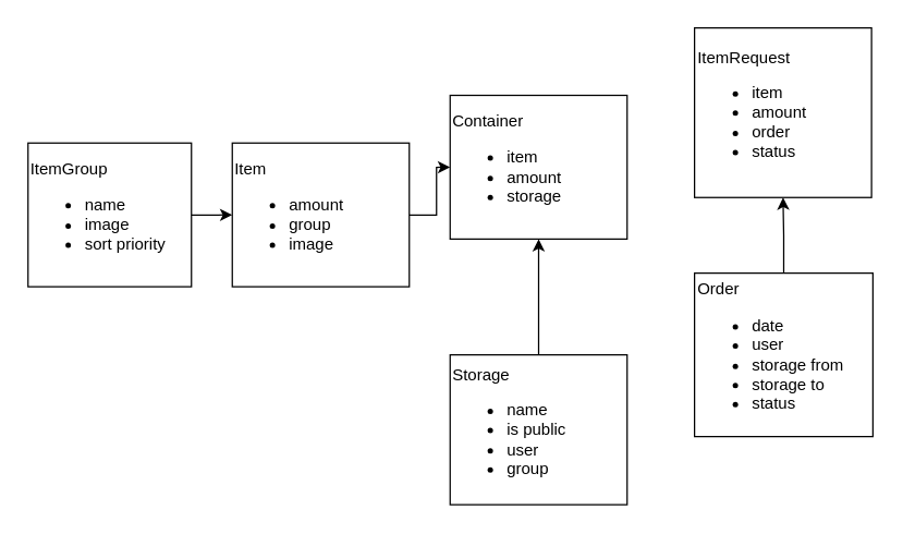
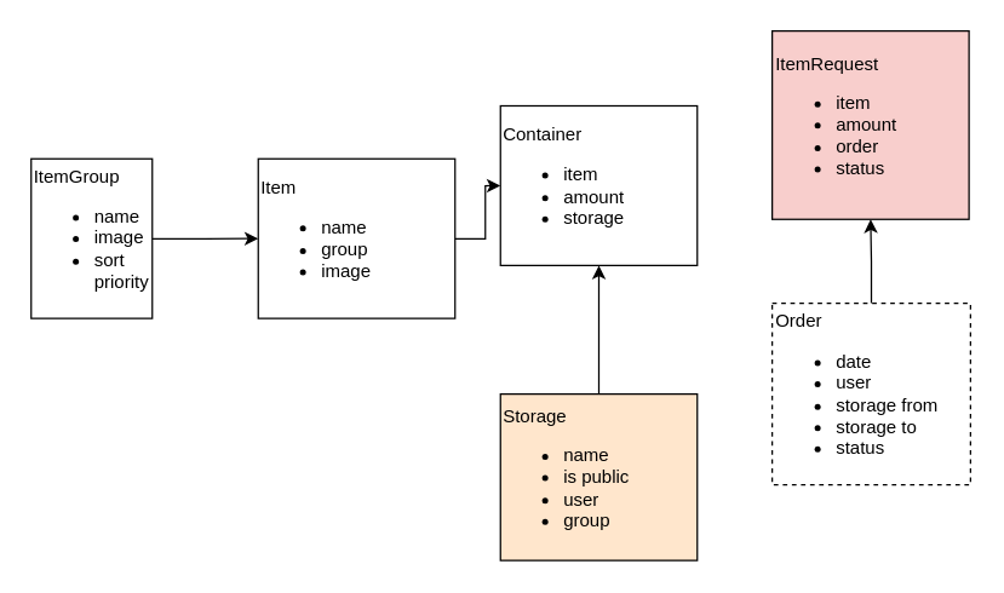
  <mxCell id="0" />
  <mxCell id="1" parent="0" />
  <mxCell id="2" style="edgeStyle=orthogonalEdgeStyle;rounded=0;orthogonalLoop=1;jettySize=auto;html=1;entryX=0;entryY=0.5;entryDx=0;entryDy=0;" parent="1" source="3" target="8" edge="1"><mxGeometry relative="1" as="geometry" /></mxCell>
- <mxCell id="3" value="&lt;div&gt;&lt;span&gt;Item&lt;/span&gt;&lt;/div&gt;&lt;div&gt;&lt;ul&gt;&lt;li&gt;&lt;span&gt;amount&lt;/span&gt;&lt;/li&gt;&lt;li&gt;&lt;span&gt;group&lt;/span&gt;&lt;/li&gt;&lt;li&gt;&lt;span&gt;image&lt;/span&gt;&lt;/li&gt;&lt;/ul&gt;&lt;/div&gt;" style="rounded=0;whiteSpace=wrap;html=1;align=left;" parent="1" vertex="1"><mxGeometry x="170" y="104.5" width="130" height="105.5" as="geometry" /></mxCell>
+ <mxCell id="3" value="&lt;div&gt;&lt;span&gt;Item&lt;/span&gt;&lt;/div&gt;&lt;div&gt;&lt;ul&gt;&lt;li&gt;&lt;span&gt;name&lt;/span&gt;&lt;/li&gt;&lt;li&gt;&lt;span&gt;group&lt;/span&gt;&lt;/li&gt;&lt;li&gt;&lt;span&gt;image&lt;/span&gt;&lt;/li&gt;&lt;/ul&gt;&lt;/div&gt;" style="rounded=0;whiteSpace=wrap;html=1;align=left;" parent="1" vertex="1"><mxGeometry x="170" y="104.5" width="130" height="105.5" as="geometry" /></mxCell>
  <mxCell id="4" style="edgeStyle=orthogonalEdgeStyle;rounded=0;orthogonalLoop=1;jettySize=auto;html=1;entryX=0;entryY=0.5;entryDx=0;entryDy=0;" parent="1" source="5" target="3" edge="1"><mxGeometry relative="1" as="geometry" /></mxCell>
- <mxCell id="5" value="&lt;div&gt;&lt;span&gt;ItemGroup&lt;/span&gt;&lt;/div&gt;&lt;div&gt;&lt;ul&gt;&lt;li&gt;&lt;span&gt;name&lt;/span&gt;&lt;/li&gt;&lt;li&gt;&lt;span&gt;image&lt;/span&gt;&lt;/li&gt;&lt;li&gt;&lt;span&gt;sort priority&lt;/span&gt;&lt;/li&gt;&lt;/ul&gt;&lt;/div&gt;" style="rounded=0;whiteSpace=wrap;html=1;align=left;" parent="1" vertex="1"><mxGeometry x="20" y="104.5" width="120" height="105.5" as="geometry" /></mxCell>
+ <mxCell id="5" value="&lt;div&gt;&lt;span&gt;ItemGroup&lt;/span&gt;&lt;/div&gt;&lt;div&gt;&lt;ul&gt;&lt;li&gt;&lt;span&gt;name&lt;/span&gt;&lt;/li&gt;&lt;li&gt;&lt;span&gt;image&lt;/span&gt;&lt;/li&gt;&lt;li&gt;&lt;span&gt;sort priority&lt;/span&gt;&lt;/li&gt;&lt;/ul&gt;&lt;/div&gt;" style="rounded=0;whiteSpace=wrap;html=1;align=left;" parent="1" vertex="1"><mxGeometry x="20" y="104.5" width="80" height="105.5" as="geometry" /></mxCell>
  <mxCell id="6" style="edgeStyle=orthogonalEdgeStyle;rounded=0;orthogonalLoop=1;jettySize=auto;html=1;" parent="1" source="7" target="11" edge="1"><mxGeometry relative="1" as="geometry" /></mxCell>
- <mxCell id="7" value="&lt;div&gt;Order&lt;/div&gt;&lt;div&gt;&lt;ul&gt;&lt;li&gt;&lt;span&gt;date&lt;/span&gt;&lt;/li&gt;&lt;li&gt;user&lt;/li&gt;&lt;li&gt;storage from&lt;/li&gt;&lt;li&gt;storage to&lt;/li&gt;&lt;li&gt;status&lt;/li&gt;&lt;/ul&gt;&lt;/div&gt;" style="rounded=0;whiteSpace=wrap;html=1;align=left;" parent="1" vertex="1"><mxGeometry x="509.5" y="200" width="131" height="120" as="geometry" /></mxCell>
+ <mxCell id="7" value="&lt;div&gt;Order&lt;/div&gt;&lt;div&gt;&lt;ul&gt;&lt;li&gt;&lt;span&gt;date&lt;/span&gt;&lt;/li&gt;&lt;li&gt;user&lt;/li&gt;&lt;li&gt;storage from&lt;/li&gt;&lt;li&gt;storage to&lt;/li&gt;&lt;li&gt;status&lt;/li&gt;&lt;/ul&gt;&lt;/div&gt;" style="rounded=0;whiteSpace=wrap;html=1;align=left;dashed=1;" parent="1" vertex="1"><mxGeometry x="509.5" y="200" width="131" height="120" as="geometry" /></mxCell>
  <mxCell id="8" value="&lt;div&gt;Container&lt;/div&gt;&lt;div&gt;&lt;ul&gt;&lt;li&gt;item&lt;/li&gt;&lt;li&gt;amount&lt;/li&gt;&lt;li&gt;storage&lt;/li&gt;&lt;/ul&gt;&lt;/div&gt;" style="rounded=0;whiteSpace=wrap;html=1;align=left;" parent="1" vertex="1"><mxGeometry x="330" y="69.5" width="130" height="105.5" as="geometry" /></mxCell>
  <mxCell id="9" style="edgeStyle=orthogonalEdgeStyle;rounded=0;orthogonalLoop=1;jettySize=auto;html=1;entryX=0.5;entryY=1;entryDx=0;entryDy=0;" edge="1" parent="1" source="10" target="8"><mxGeometry relative="1" as="geometry" /></mxCell>
- <mxCell id="10" value="&lt;div&gt;Storage&lt;/div&gt;&lt;div&gt;&lt;ul&gt;&lt;li&gt;name&lt;/li&gt;&lt;li&gt;is public&lt;/li&gt;&lt;li&gt;user&lt;/li&gt;&lt;li&gt;group&lt;/li&gt;&lt;/ul&gt;&lt;/div&gt;" style="rounded=0;whiteSpace=wrap;html=1;align=left;" parent="1" vertex="1"><mxGeometry x="330" y="260" width="130" height="110" as="geometry" /></mxCell>
- <mxCell id="11" value="&lt;div&gt;ItemRequest&lt;/div&gt;&lt;div&gt;&lt;ul&gt;&lt;li&gt;item&lt;/li&gt;&lt;li&gt;amount&lt;/li&gt;&lt;li&gt;order&lt;/li&gt;&lt;li&gt;status&lt;/li&gt;&lt;/ul&gt;&lt;/div&gt;" style="rounded=0;whiteSpace=wrap;html=1;align=left;" parent="1" vertex="1"><mxGeometry x="509.5" y="20" width="130" height="124.5" as="geometry" /></mxCell>
+ <mxCell id="10" value="&lt;div&gt;Storage&lt;/div&gt;&lt;div&gt;&lt;ul&gt;&lt;li&gt;name&lt;/li&gt;&lt;li&gt;is public&lt;/li&gt;&lt;li&gt;user&lt;/li&gt;&lt;li&gt;group&lt;/li&gt;&lt;/ul&gt;&lt;/div&gt;" style="rounded=0;whiteSpace=wrap;html=1;align=left;fillColor=#ffe6cc;" parent="1" vertex="1"><mxGeometry x="330" y="260" width="130" height="110" as="geometry" /></mxCell>
+ <mxCell id="11" value="&lt;div&gt;ItemRequest&lt;/div&gt;&lt;div&gt;&lt;ul&gt;&lt;li&gt;item&lt;/li&gt;&lt;li&gt;amount&lt;/li&gt;&lt;li&gt;order&lt;/li&gt;&lt;li&gt;status&lt;/li&gt;&lt;/ul&gt;&lt;/div&gt;" style="rounded=0;whiteSpace=wrap;html=1;align=left;fillColor=#f8cecc;" parent="1" vertex="1"><mxGeometry x="509.5" y="20" width="130" height="124.5" as="geometry" /></mxCell>
